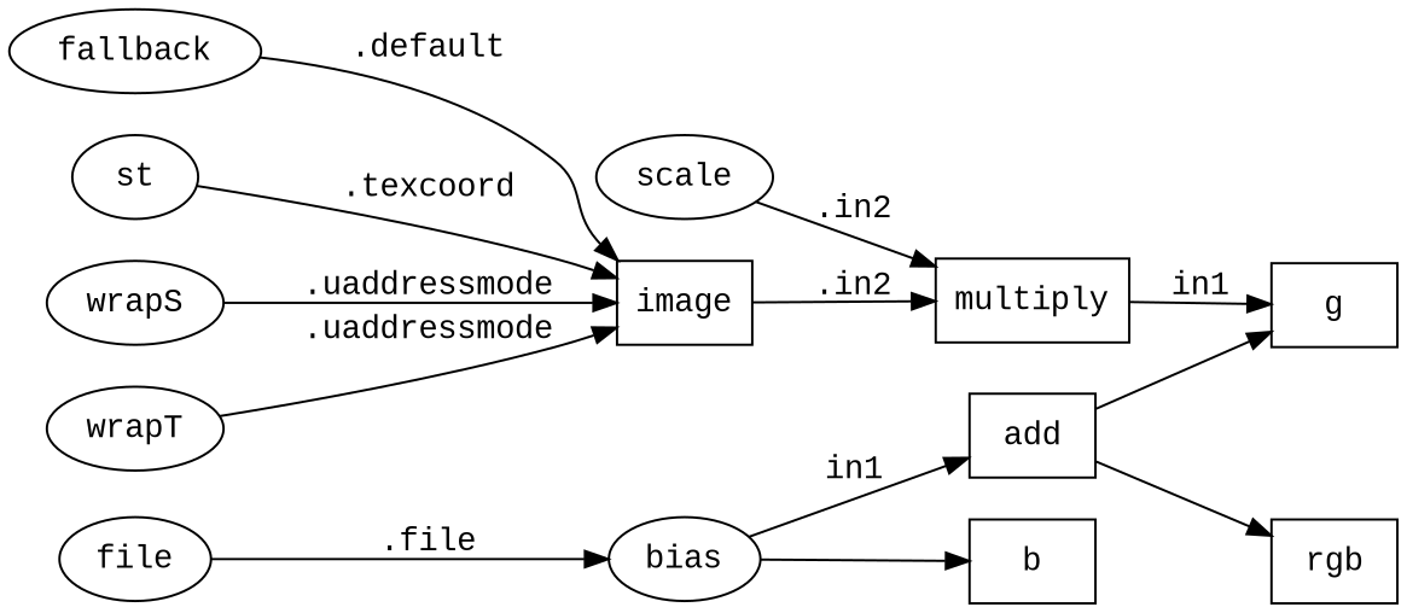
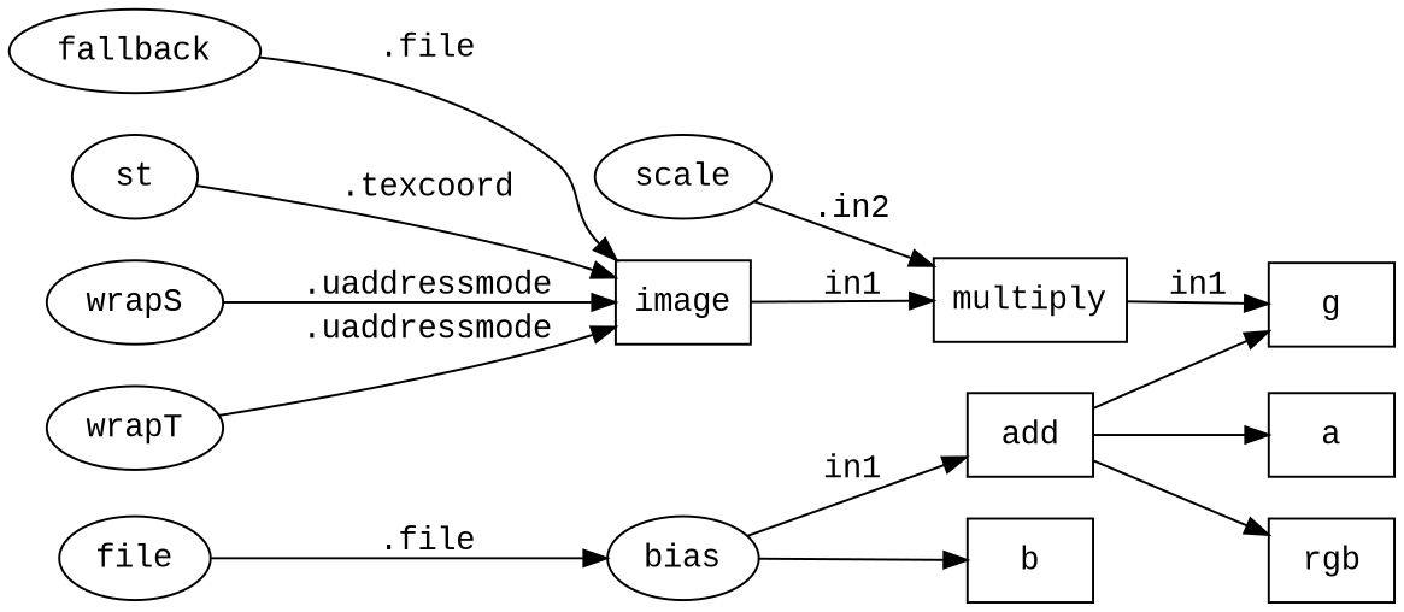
  digraph {
    fontname="Liberation Mono"
    rankdir=LR
    node [fontname="Liberation Mono" shape=box]
    edge [fontname="Liberation Mono"]
    n1 [label=add]
    n2 [label=g]
+   n3 [label=a]
    n4 [label=rgb]
    n5 [label=b]
    n6 [label=bias shape=ellipse]
    n7 [label=multiply]
    n8 [label=scale shape=ellipse]
    n9 [label=image]
    n10 [label=file shape=ellipse]
    n11 [label=fallback shape=ellipse]
    n12 [label=st shape=ellipse]
    n13 [label=wrapS shape=ellipse]
    n14 [label=wrapT shape=ellipse]
    n1 -> n2
+   n1 -> n3
    n1 -> n4
    n6 -> n1 [label=in1]
    n6 -> n5
    n7 -> n2 [label=in1]
    n8 -> n7 [label=".in2"]
-   n9 -> n7 [label=".in2"]
+   n9 -> n7 [label=in1]
    n10 -> n6 [label=".file"]
-   n11 -> n9 [label=".default"]
+   n11 -> n9 [label=".file"]
    n12 -> n9 [label=".texcoord"]
    n13 -> n9 [label=".uaddressmode"]
    n14 -> n9 [label=".uaddressmode"]
  }
